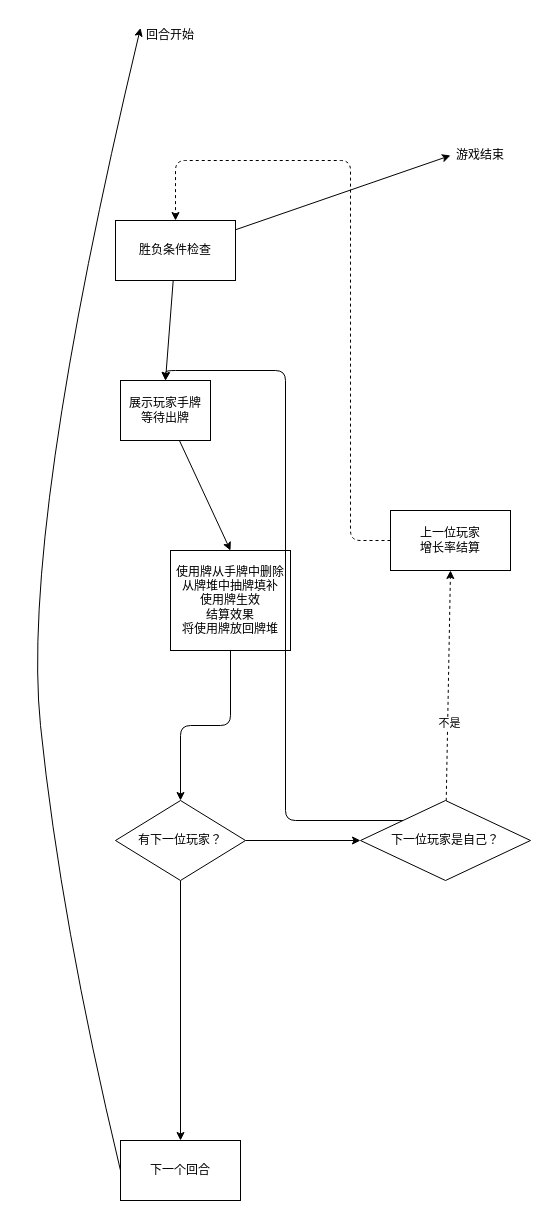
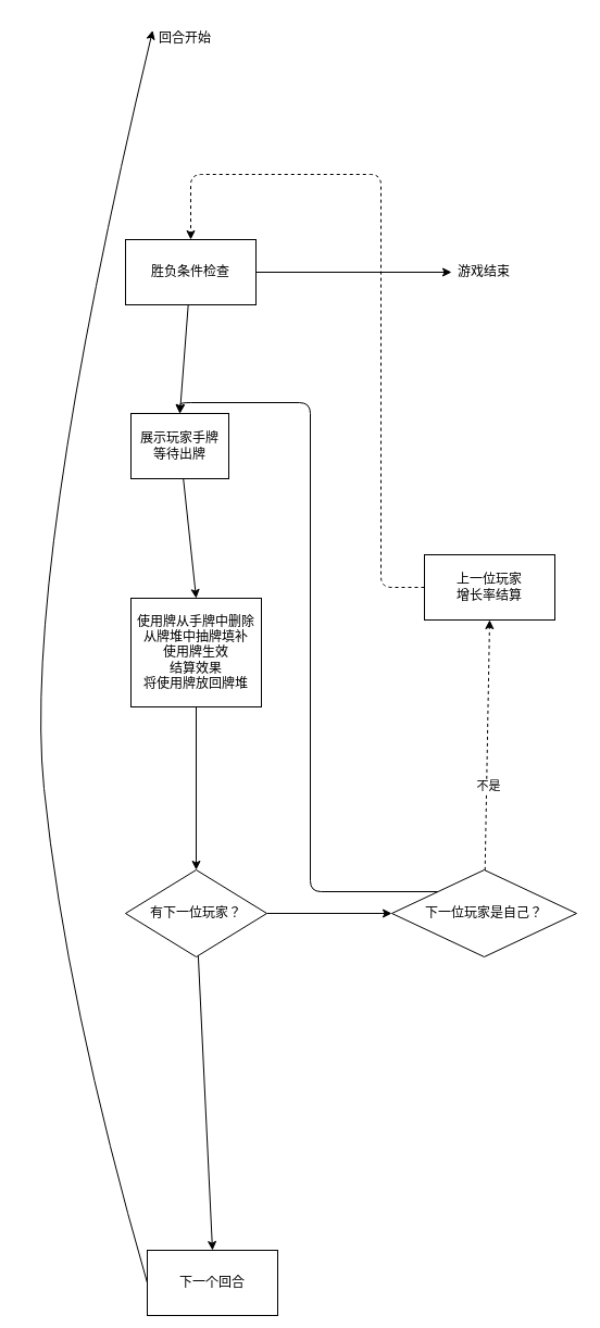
  <mxCell id="0" />
  <mxCell id="1" parent="0" />
  <mxCell id="2" style="edgeStyle=none;html=1;entryX=0.5;entryY=0;entryDx=0;entryDy=0;" edge="1" parent="1" source="3" target="6"><mxGeometry relative="1" as="geometry" /></mxCell>
  <mxCell id="3" value="展示玩家手牌&lt;br&gt;等待出牌" style="rounded=0;whiteSpace=wrap;html=1;" vertex="1" parent="1"><mxGeometry x="120" y="380" width="90" height="60" as="geometry" /></mxCell>
  <mxCell id="4" value="回合开始" style="text;html=1;strokeColor=none;fillColor=none;align=center;verticalAlign=middle;whiteSpace=wrap;rounded=0;" vertex="1" parent="1"><mxGeometry x="140" y="20" width="60" height="30" as="geometry" /></mxCell>
  <mxCell id="5" style="edgeStyle=orthogonalEdgeStyle;html=1;entryX=0.5;entryY=0;entryDx=0;entryDy=0;" edge="1" parent="1" source="6" target="10"><mxGeometry relative="1" as="geometry" /></mxCell>
- <mxCell id="6" value="使用牌从手牌中删除&lt;br&gt;从牌堆中抽牌填补&lt;br&gt;使用牌生效&lt;br&gt;结算效果&lt;br&gt;将使用牌放回牌堆" style="rounded=0;whiteSpace=wrap;html=1;" vertex="1" parent="1"><mxGeometry x="170" y="550" width="120" height="100" as="geometry" /></mxCell>
- <mxCell id="7" value="下一个回合" style="rounded=0;whiteSpace=wrap;html=1;" vertex="1" parent="1"><mxGeometry x="120" y="1140" width="120" height="60" as="geometry" /></mxCell>
+ <mxCell id="6" value="使用牌从手牌中删除&lt;br&gt;从牌堆中抽牌填补&lt;br&gt;使用牌生效&lt;br&gt;结算效果&lt;br&gt;将使用牌放回牌堆" style="rounded=0;whiteSpace=wrap;html=1;" vertex="1" parent="1"><mxGeometry x="120" y="550" width="120" height="100" as="geometry" /></mxCell>
+ <mxCell id="7" value="下一个回合" style="rounded=0;whiteSpace=wrap;html=1;" vertex="1" parent="1"><mxGeometry x="135" y="1150" width="120" height="60" as="geometry" /></mxCell>
  <mxCell id="8" style="edgeStyle=none;html=1;entryX=0.5;entryY=0;entryDx=0;entryDy=0;" edge="1" parent="1" source="10" target="7"><mxGeometry relative="1" as="geometry" /></mxCell>
  <mxCell id="9" style="edgeStyle=none;html=1;entryX=0;entryY=0.5;entryDx=0;entryDy=0;" edge="1" parent="1" source="10" target="21"><mxGeometry relative="1" as="geometry" /></mxCell>
  <mxCell id="10" value="有下一位玩家？" style="rhombus;whiteSpace=wrap;html=1;" vertex="1" parent="1"><mxGeometry x="115" y="800" width="130" height="80" as="geometry" /></mxCell>
  <mxCell id="11" value="" style="curved=1;endArrow=classic;html=1;exitX=0;exitY=0.5;exitDx=0;exitDy=0;entryX=0;entryY=0.25;entryDx=0;entryDy=0;" edge="1" parent="1" source="7" target="4"><mxGeometry width="50" height="50" relative="1" as="geometry"><mxPoint x="570" y="790" as="sourcePoint" /><mxPoint x="620" y="740" as="targetPoint" /><Array as="points"><mxPoint x="60" y="920" /><mxPoint x="20" y="530" /></Array></mxGeometry></mxCell>
  <mxCell id="12" style="edgeStyle=none;html=1;entryX=0;entryY=0.5;entryDx=0;entryDy=0;" edge="1" parent="1" source="14" target="15"><mxGeometry relative="1" as="geometry"><mxPoint x="375" y="250" as="targetPoint" /></mxGeometry></mxCell>
  <mxCell id="13" style="edgeStyle=none;html=1;entryX=0.5;entryY=0;entryDx=0;entryDy=0;" edge="1" parent="1" source="14" target="3"><mxGeometry relative="1" as="geometry"><mxPoint x="50" y="290" as="targetPoint" /></mxGeometry></mxCell>
  <mxCell id="14" value="胜负条件检查" style="rounded=0;whiteSpace=wrap;html=1;" vertex="1" parent="1"><mxGeometry x="115" y="220" width="120" height="60" as="geometry" /></mxCell>
- <mxCell id="15" value="游戏结束" style="text;html=1;strokeColor=none;fillColor=none;align=center;verticalAlign=middle;whiteSpace=wrap;rounded=0;" vertex="1" parent="1"><mxGeometry x="450" y="140" width="60" height="30" as="geometry" /></mxCell>
+ <mxCell id="15" value="游戏结束" style="text;html=1;strokeColor=none;fillColor=none;align=center;verticalAlign=middle;whiteSpace=wrap;rounded=0;" vertex="1" parent="1"><mxGeometry x="415" y="235" width="60" height="30" as="geometry" /></mxCell>
  <mxCell id="16" style="edgeStyle=orthogonalEdgeStyle;html=1;entryX=0.5;entryY=0;entryDx=0;entryDy=0;dashed=1;" edge="1" parent="1" source="17" target="14"><mxGeometry relative="1" as="geometry"><Array as="points"><mxPoint x="350" y="540" /><mxPoint x="350" y="160" /><mxPoint x="175" y="160" /></Array></mxGeometry></mxCell>
  <mxCell id="17" value="上一位玩家&lt;br&gt;增长率结算" style="rounded=0;whiteSpace=wrap;html=1;" vertex="1" parent="1"><mxGeometry x="390" y="510" width="120" height="60" as="geometry" /></mxCell>
  <mxCell id="18" style="edgeStyle=orthogonalEdgeStyle;html=1;entryX=0.5;entryY=0;entryDx=0;entryDy=0;exitX=0;exitY=0;exitDx=0;exitDy=0;" edge="1" parent="1" source="21" target="3"><mxGeometry relative="1" as="geometry" /></mxCell>
  <mxCell id="19" style="edgeStyle=none;html=1;entryX=0.5;entryY=1;entryDx=0;entryDy=0;dashed=1;" edge="1" parent="1" source="21" target="17"><mxGeometry relative="1" as="geometry" /></mxCell>
  <mxCell id="20" value="不是" style="edgeLabel;html=1;align=center;verticalAlign=middle;resizable=0;points=[];" vertex="1" connectable="0" parent="19"><mxGeometry x="-0.321" y="-2" relative="1" as="geometry"><mxPoint x="-1" as="offset" /></mxGeometry></mxCell>
  <mxCell id="21" value="下一位玩家是自己？" style="rhombus;whiteSpace=wrap;html=1;" vertex="1" parent="1"><mxGeometry x="360" y="800" width="170" height="80" as="geometry" /></mxCell>
